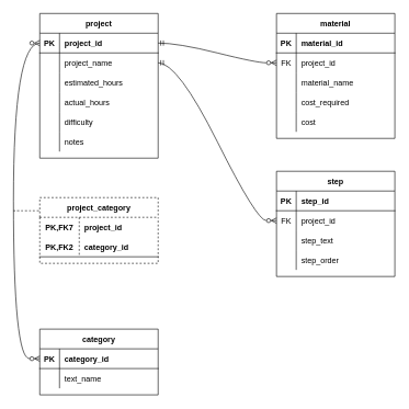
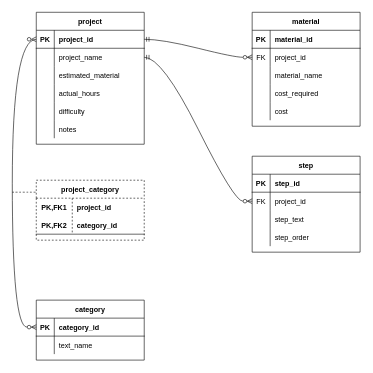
  <mxCell id="0" />
  <mxCell id="1" parent="0" />
  <mxCell id="2" value="material" style="shape=table;startSize=30;container=1;collapsible=1;childLayout=tableLayout;fixedRows=1;rowLines=0;fontStyle=1;align=center;resizeLast=1;" vertex="1" parent="1"><mxGeometry x="420" y="20" width="180" height="190" as="geometry" /></mxCell>
  <mxCell id="3" value="" style="shape=tableRow;horizontal=0;startSize=0;swimlaneHead=0;swimlaneBody=0;fillColor=none;collapsible=0;dropTarget=0;points=[[0,0.5],[1,0.5]];portConstraint=eastwest;top=0;left=0;right=0;bottom=1;" vertex="1" parent="2"><mxGeometry y="30" width="180" height="30" as="geometry" /></mxCell>
  <mxCell id="4" value="PK" style="shape=partialRectangle;connectable=0;fillColor=none;top=0;left=0;bottom=0;right=0;fontStyle=1;overflow=hidden;" vertex="1" parent="3"><mxGeometry width="30" height="30" as="geometry"><mxRectangle width="30" height="30" as="alternateBounds" /></mxGeometry></mxCell>
  <mxCell id="5" value="material_id" style="shape=partialRectangle;connectable=0;fillColor=none;top=0;left=0;bottom=0;right=0;align=left;spacingLeft=6;fontStyle=1;overflow=hidden;" vertex="1" parent="3"><mxGeometry x="30" width="150" height="30" as="geometry"><mxRectangle width="150" height="30" as="alternateBounds" /></mxGeometry></mxCell>
  <mxCell id="6" value="" style="shape=tableRow;horizontal=0;startSize=0;swimlaneHead=0;swimlaneBody=0;fillColor=none;collapsible=0;dropTarget=0;points=[[0,0.5],[1,0.5]];portConstraint=eastwest;top=0;left=0;right=0;bottom=0;" vertex="1" parent="2"><mxGeometry y="60" width="180" height="30" as="geometry" /></mxCell>
  <mxCell id="7" value="FK" style="shape=partialRectangle;connectable=0;fillColor=none;top=0;left=0;bottom=0;right=0;editable=1;overflow=hidden;" vertex="1" parent="6"><mxGeometry width="30" height="30" as="geometry"><mxRectangle width="30" height="30" as="alternateBounds" /></mxGeometry></mxCell>
  <mxCell id="8" value="project_id" style="shape=partialRectangle;connectable=0;fillColor=none;top=0;left=0;bottom=0;right=0;align=left;spacingLeft=6;overflow=hidden;" vertex="1" parent="6"><mxGeometry x="30" width="150" height="30" as="geometry"><mxRectangle width="150" height="30" as="alternateBounds" /></mxGeometry></mxCell>
  <mxCell id="9" value="" style="shape=tableRow;horizontal=0;startSize=0;swimlaneHead=0;swimlaneBody=0;fillColor=none;collapsible=0;dropTarget=0;points=[[0,0.5],[1,0.5]];portConstraint=eastwest;top=0;left=0;right=0;bottom=0;" vertex="1" parent="2"><mxGeometry y="90" width="180" height="30" as="geometry" /></mxCell>
  <mxCell id="10" value="" style="shape=partialRectangle;connectable=0;fillColor=none;top=0;left=0;bottom=0;right=0;editable=1;overflow=hidden;" vertex="1" parent="9"><mxGeometry width="30" height="30" as="geometry"><mxRectangle width="30" height="30" as="alternateBounds" /></mxGeometry></mxCell>
  <mxCell id="11" value="material_name" style="shape=partialRectangle;connectable=0;fillColor=none;top=0;left=0;bottom=0;right=0;align=left;spacingLeft=6;overflow=hidden;" vertex="1" parent="9"><mxGeometry x="30" width="150" height="30" as="geometry"><mxRectangle width="150" height="30" as="alternateBounds" /></mxGeometry></mxCell>
  <mxCell id="12" value="" style="shape=tableRow;horizontal=0;startSize=0;swimlaneHead=0;swimlaneBody=0;fillColor=none;collapsible=0;dropTarget=0;points=[[0,0.5],[1,0.5]];portConstraint=eastwest;top=0;left=0;right=0;bottom=0;" vertex="1" parent="2"><mxGeometry y="120" width="180" height="30" as="geometry" /></mxCell>
  <mxCell id="13" value="" style="shape=partialRectangle;connectable=0;fillColor=none;top=0;left=0;bottom=0;right=0;editable=1;overflow=hidden;" vertex="1" parent="12"><mxGeometry width="30" height="30" as="geometry"><mxRectangle width="30" height="30" as="alternateBounds" /></mxGeometry></mxCell>
  <mxCell id="14" value="cost_required" style="shape=partialRectangle;connectable=0;fillColor=none;top=0;left=0;bottom=0;right=0;align=left;spacingLeft=6;overflow=hidden;" vertex="1" parent="12"><mxGeometry x="30" width="150" height="30" as="geometry"><mxRectangle width="150" height="30" as="alternateBounds" /></mxGeometry></mxCell>
  <mxCell id="15" style="shape=tableRow;horizontal=0;startSize=0;swimlaneHead=0;swimlaneBody=0;fillColor=none;collapsible=0;dropTarget=0;points=[[0,0.5],[1,0.5]];portConstraint=eastwest;top=0;left=0;right=0;bottom=0;" vertex="1" parent="2"><mxGeometry y="150" width="180" height="30" as="geometry" /></mxCell>
  <mxCell id="16" style="shape=partialRectangle;connectable=0;fillColor=none;top=0;left=0;bottom=0;right=0;editable=1;overflow=hidden;" vertex="1" parent="15"><mxGeometry width="30" height="30" as="geometry"><mxRectangle width="30" height="30" as="alternateBounds" /></mxGeometry></mxCell>
  <mxCell id="17" value="cost" style="shape=partialRectangle;connectable=0;fillColor=none;top=0;left=0;bottom=0;right=0;align=left;spacingLeft=6;overflow=hidden;" vertex="1" parent="15"><mxGeometry x="30" width="150" height="30" as="geometry"><mxRectangle width="150" height="30" as="alternateBounds" /></mxGeometry></mxCell>
  <mxCell id="18" value="category" style="shape=table;startSize=30;container=1;collapsible=1;childLayout=tableLayout;fixedRows=1;rowLines=0;fontStyle=1;align=center;resizeLast=1;" vertex="1" parent="1"><mxGeometry x="60" y="500" width="180" height="100" as="geometry" /></mxCell>
  <mxCell id="19" value="" style="shape=tableRow;horizontal=0;startSize=0;swimlaneHead=0;swimlaneBody=0;fillColor=none;collapsible=0;dropTarget=0;points=[[0,0.5],[1,0.5]];portConstraint=eastwest;top=0;left=0;right=0;bottom=1;" vertex="1" parent="18"><mxGeometry y="30" width="180" height="30" as="geometry" /></mxCell>
  <mxCell id="20" value="PK" style="shape=partialRectangle;connectable=0;fillColor=none;top=0;left=0;bottom=0;right=0;fontStyle=1;overflow=hidden;" vertex="1" parent="19"><mxGeometry width="30" height="30" as="geometry"><mxRectangle width="30" height="30" as="alternateBounds" /></mxGeometry></mxCell>
  <mxCell id="21" value="category_id" style="shape=partialRectangle;connectable=0;fillColor=none;top=0;left=0;bottom=0;right=0;align=left;spacingLeft=6;fontStyle=1;overflow=hidden;" vertex="1" parent="19"><mxGeometry x="30" width="150" height="30" as="geometry"><mxRectangle width="150" height="30" as="alternateBounds" /></mxGeometry></mxCell>
  <mxCell id="22" value="" style="shape=tableRow;horizontal=0;startSize=0;swimlaneHead=0;swimlaneBody=0;fillColor=none;collapsible=0;dropTarget=0;points=[[0,0.5],[1,0.5]];portConstraint=eastwest;top=0;left=0;right=0;bottom=0;" vertex="1" parent="18"><mxGeometry y="60" width="180" height="30" as="geometry" /></mxCell>
  <mxCell id="23" value="" style="shape=partialRectangle;connectable=0;fillColor=none;top=0;left=0;bottom=0;right=0;editable=1;overflow=hidden;" vertex="1" parent="22"><mxGeometry width="30" height="30" as="geometry"><mxRectangle width="30" height="30" as="alternateBounds" /></mxGeometry></mxCell>
  <mxCell id="24" value="text_name" style="shape=partialRectangle;connectable=0;fillColor=none;top=0;left=0;bottom=0;right=0;align=left;spacingLeft=6;overflow=hidden;" vertex="1" parent="22"><mxGeometry x="30" width="150" height="30" as="geometry"><mxRectangle width="150" height="30" as="alternateBounds" /></mxGeometry></mxCell>
  <mxCell id="25" value="project" style="shape=table;startSize=30;container=1;collapsible=1;childLayout=tableLayout;fixedRows=1;rowLines=0;fontStyle=1;align=center;resizeLast=1;" vertex="1" parent="1"><mxGeometry x="60" y="20" width="180" height="220" as="geometry" /></mxCell>
  <mxCell id="26" value="" style="shape=tableRow;horizontal=0;startSize=0;swimlaneHead=0;swimlaneBody=0;fillColor=none;collapsible=0;dropTarget=0;points=[[0,0.5],[1,0.5]];portConstraint=eastwest;top=0;left=0;right=0;bottom=1;" vertex="1" parent="25"><mxGeometry y="30" width="180" height="30" as="geometry" /></mxCell>
  <mxCell id="27" value="PK" style="shape=partialRectangle;connectable=0;fillColor=none;top=0;left=0;bottom=0;right=0;fontStyle=1;overflow=hidden;" vertex="1" parent="26"><mxGeometry width="30" height="30" as="geometry"><mxRectangle width="30" height="30" as="alternateBounds" /></mxGeometry></mxCell>
  <mxCell id="28" value="project_id" style="shape=partialRectangle;connectable=0;fillColor=none;top=0;left=0;bottom=0;right=0;align=left;spacingLeft=6;fontStyle=1;overflow=hidden;" vertex="1" parent="26"><mxGeometry x="30" width="150" height="30" as="geometry"><mxRectangle width="150" height="30" as="alternateBounds" /></mxGeometry></mxCell>
  <mxCell id="29" value="" style="shape=tableRow;horizontal=0;startSize=0;swimlaneHead=0;swimlaneBody=0;fillColor=none;collapsible=0;dropTarget=0;points=[[0,0.5],[1,0.5]];portConstraint=eastwest;top=0;left=0;right=0;bottom=0;" vertex="1" parent="25"><mxGeometry y="60" width="180" height="30" as="geometry" /></mxCell>
  <mxCell id="30" value="" style="shape=partialRectangle;connectable=0;fillColor=none;top=0;left=0;bottom=0;right=0;editable=1;overflow=hidden;" vertex="1" parent="29"><mxGeometry width="30" height="30" as="geometry"><mxRectangle width="30" height="30" as="alternateBounds" /></mxGeometry></mxCell>
  <mxCell id="31" value="project_name    " style="shape=partialRectangle;connectable=0;fillColor=none;top=0;left=0;bottom=0;right=0;align=left;spacingLeft=6;overflow=hidden;" vertex="1" parent="29"><mxGeometry x="30" width="150" height="30" as="geometry"><mxRectangle width="150" height="30" as="alternateBounds" /></mxGeometry></mxCell>
  <mxCell id="32" value="" style="shape=tableRow;horizontal=0;startSize=0;swimlaneHead=0;swimlaneBody=0;fillColor=none;collapsible=0;dropTarget=0;points=[[0,0.5],[1,0.5]];portConstraint=eastwest;top=0;left=0;right=0;bottom=0;" vertex="1" parent="25"><mxGeometry y="90" width="180" height="30" as="geometry" /></mxCell>
  <mxCell id="33" value="" style="shape=partialRectangle;connectable=0;fillColor=none;top=0;left=0;bottom=0;right=0;editable=1;overflow=hidden;" vertex="1" parent="32"><mxGeometry width="30" height="30" as="geometry"><mxRectangle width="30" height="30" as="alternateBounds" /></mxGeometry></mxCell>
- <mxCell id="34" value="estimated_hours" style="shape=partialRectangle;connectable=0;fillColor=none;top=0;left=0;bottom=0;right=0;align=left;spacingLeft=6;overflow=hidden;" vertex="1" parent="32"><mxGeometry x="30" width="150" height="30" as="geometry"><mxRectangle width="150" height="30" as="alternateBounds" /></mxGeometry></mxCell>
+ <mxCell id="34" value="estimated_material" style="shape=partialRectangle;connectable=0;fillColor=none;top=0;left=0;bottom=0;right=0;align=left;spacingLeft=6;overflow=hidden;" vertex="1" parent="32"><mxGeometry x="30" width="150" height="30" as="geometry"><mxRectangle width="150" height="30" as="alternateBounds" /></mxGeometry></mxCell>
  <mxCell id="35" value="" style="shape=tableRow;horizontal=0;startSize=0;swimlaneHead=0;swimlaneBody=0;fillColor=none;collapsible=0;dropTarget=0;points=[[0,0.5],[1,0.5]];portConstraint=eastwest;top=0;left=0;right=0;bottom=0;" vertex="1" parent="25"><mxGeometry y="120" width="180" height="30" as="geometry" /></mxCell>
  <mxCell id="36" value="" style="shape=partialRectangle;connectable=0;fillColor=none;top=0;left=0;bottom=0;right=0;editable=1;overflow=hidden;" vertex="1" parent="35"><mxGeometry width="30" height="30" as="geometry"><mxRectangle width="30" height="30" as="alternateBounds" /></mxGeometry></mxCell>
  <mxCell id="37" value="actual_hours" style="shape=partialRectangle;connectable=0;fillColor=none;top=0;left=0;bottom=0;right=0;align=left;spacingLeft=6;overflow=hidden;" vertex="1" parent="35"><mxGeometry x="30" width="150" height="30" as="geometry"><mxRectangle width="150" height="30" as="alternateBounds" /></mxGeometry></mxCell>
  <mxCell id="38" style="shape=tableRow;horizontal=0;startSize=0;swimlaneHead=0;swimlaneBody=0;fillColor=none;collapsible=0;dropTarget=0;points=[[0,0.5],[1,0.5]];portConstraint=eastwest;top=0;left=0;right=0;bottom=0;" vertex="1" parent="25"><mxGeometry y="150" width="180" height="30" as="geometry" /></mxCell>
  <mxCell id="39" style="shape=partialRectangle;connectable=0;fillColor=none;top=0;left=0;bottom=0;right=0;editable=1;overflow=hidden;" vertex="1" parent="38"><mxGeometry width="30" height="30" as="geometry"><mxRectangle width="30" height="30" as="alternateBounds" /></mxGeometry></mxCell>
  <mxCell id="40" value="difficulty" style="shape=partialRectangle;connectable=0;fillColor=none;top=0;left=0;bottom=0;right=0;align=left;spacingLeft=6;overflow=hidden;" vertex="1" parent="38"><mxGeometry x="30" width="150" height="30" as="geometry"><mxRectangle width="150" height="30" as="alternateBounds" /></mxGeometry></mxCell>
  <mxCell id="41" style="shape=tableRow;horizontal=0;startSize=0;swimlaneHead=0;swimlaneBody=0;fillColor=none;collapsible=0;dropTarget=0;points=[[0,0.5],[1,0.5]];portConstraint=eastwest;top=0;left=0;right=0;bottom=0;" vertex="1" parent="25"><mxGeometry y="180" width="180" height="30" as="geometry" /></mxCell>
  <mxCell id="42" style="shape=partialRectangle;connectable=0;fillColor=none;top=0;left=0;bottom=0;right=0;editable=1;overflow=hidden;" vertex="1" parent="41"><mxGeometry width="30" height="30" as="geometry"><mxRectangle width="30" height="30" as="alternateBounds" /></mxGeometry></mxCell>
  <mxCell id="43" value="notes" style="shape=partialRectangle;connectable=0;fillColor=none;top=0;left=0;bottom=0;right=0;align=left;spacingLeft=6;overflow=hidden;" vertex="1" parent="41"><mxGeometry x="30" width="150" height="30" as="geometry"><mxRectangle width="150" height="30" as="alternateBounds" /></mxGeometry></mxCell>
  <mxCell id="44" value="step" style="shape=table;startSize=30;container=1;collapsible=1;childLayout=tableLayout;fixedRows=1;rowLines=0;fontStyle=1;align=center;resizeLast=1;" vertex="1" parent="1"><mxGeometry x="420" y="260" width="180" height="160" as="geometry" /></mxCell>
  <mxCell id="45" value="" style="shape=tableRow;horizontal=0;startSize=0;swimlaneHead=0;swimlaneBody=0;fillColor=none;collapsible=0;dropTarget=0;points=[[0,0.5],[1,0.5]];portConstraint=eastwest;top=0;left=0;right=0;bottom=1;" vertex="1" parent="44"><mxGeometry y="30" width="180" height="30" as="geometry" /></mxCell>
  <mxCell id="46" value="PK" style="shape=partialRectangle;connectable=0;fillColor=none;top=0;left=0;bottom=0;right=0;fontStyle=1;overflow=hidden;" vertex="1" parent="45"><mxGeometry width="30" height="30" as="geometry"><mxRectangle width="30" height="30" as="alternateBounds" /></mxGeometry></mxCell>
  <mxCell id="47" value="step_id" style="shape=partialRectangle;connectable=0;fillColor=none;top=0;left=0;bottom=0;right=0;align=left;spacingLeft=6;fontStyle=1;overflow=hidden;" vertex="1" parent="45"><mxGeometry x="30" width="150" height="30" as="geometry"><mxRectangle width="150" height="30" as="alternateBounds" /></mxGeometry></mxCell>
  <mxCell id="48" value="" style="shape=tableRow;horizontal=0;startSize=0;swimlaneHead=0;swimlaneBody=0;fillColor=none;collapsible=0;dropTarget=0;points=[[0,0.5],[1,0.5]];portConstraint=eastwest;top=0;left=0;right=0;bottom=0;" vertex="1" parent="44"><mxGeometry y="60" width="180" height="30" as="geometry" /></mxCell>
  <mxCell id="49" value="FK" style="shape=partialRectangle;connectable=0;fillColor=none;top=0;left=0;bottom=0;right=0;editable=1;overflow=hidden;" vertex="1" parent="48"><mxGeometry width="30" height="30" as="geometry"><mxRectangle width="30" height="30" as="alternateBounds" /></mxGeometry></mxCell>
  <mxCell id="50" value="project_id" style="shape=partialRectangle;connectable=0;fillColor=none;top=0;left=0;bottom=0;right=0;align=left;spacingLeft=6;overflow=hidden;" vertex="1" parent="48"><mxGeometry x="30" width="150" height="30" as="geometry"><mxRectangle width="150" height="30" as="alternateBounds" /></mxGeometry></mxCell>
  <mxCell id="51" value="" style="shape=tableRow;horizontal=0;startSize=0;swimlaneHead=0;swimlaneBody=0;fillColor=none;collapsible=0;dropTarget=0;points=[[0,0.5],[1,0.5]];portConstraint=eastwest;top=0;left=0;right=0;bottom=0;" vertex="1" parent="44"><mxGeometry y="90" width="180" height="30" as="geometry" /></mxCell>
  <mxCell id="52" value="" style="shape=partialRectangle;connectable=0;fillColor=none;top=0;left=0;bottom=0;right=0;editable=1;overflow=hidden;" vertex="1" parent="51"><mxGeometry width="30" height="30" as="geometry"><mxRectangle width="30" height="30" as="alternateBounds" /></mxGeometry></mxCell>
  <mxCell id="53" value="step_text" style="shape=partialRectangle;connectable=0;fillColor=none;top=0;left=0;bottom=0;right=0;align=left;spacingLeft=6;overflow=hidden;" vertex="1" parent="51"><mxGeometry x="30" width="150" height="30" as="geometry"><mxRectangle width="150" height="30" as="alternateBounds" /></mxGeometry></mxCell>
  <mxCell id="54" value="" style="shape=tableRow;horizontal=0;startSize=0;swimlaneHead=0;swimlaneBody=0;fillColor=none;collapsible=0;dropTarget=0;points=[[0,0.5],[1,0.5]];portConstraint=eastwest;top=0;left=0;right=0;bottom=0;" vertex="1" parent="44"><mxGeometry y="120" width="180" height="30" as="geometry" /></mxCell>
  <mxCell id="55" value="" style="shape=partialRectangle;connectable=0;fillColor=none;top=0;left=0;bottom=0;right=0;editable=1;overflow=hidden;" vertex="1" parent="54"><mxGeometry width="30" height="30" as="geometry"><mxRectangle width="30" height="30" as="alternateBounds" /></mxGeometry></mxCell>
  <mxCell id="56" value="step_order" style="shape=partialRectangle;connectable=0;fillColor=none;top=0;left=0;bottom=0;right=0;align=left;spacingLeft=6;overflow=hidden;" vertex="1" parent="54"><mxGeometry x="30" width="150" height="30" as="geometry"><mxRectangle width="150" height="30" as="alternateBounds" /></mxGeometry></mxCell>
  <mxCell id="57" value="project_category" style="shape=table;startSize=30;container=1;collapsible=1;childLayout=tableLayout;fixedRows=1;rowLines=0;fontStyle=1;align=center;resizeLast=1;dashed=1;" vertex="1" parent="1"><mxGeometry x="60" y="300" width="180" height="100" as="geometry" /></mxCell>
  <mxCell id="58" value="" style="shape=tableRow;horizontal=0;startSize=0;swimlaneHead=0;swimlaneBody=0;fillColor=none;collapsible=0;dropTarget=0;points=[[0,0.5],[1,0.5]];portConstraint=eastwest;top=0;left=0;right=0;bottom=0;" vertex="1" parent="57"><mxGeometry y="30" width="180" height="30" as="geometry" /></mxCell>
- <mxCell id="59" value="PK,FK7" style="shape=partialRectangle;connectable=0;fillColor=none;top=0;left=0;bottom=0;right=0;fontStyle=1;overflow=hidden;" vertex="1" parent="58"><mxGeometry width="60" height="30" as="geometry"><mxRectangle width="60" height="30" as="alternateBounds" /></mxGeometry></mxCell>
+ <mxCell id="59" value="PK,FK1" style="shape=partialRectangle;connectable=0;fillColor=none;top=0;left=0;bottom=0;right=0;fontStyle=1;overflow=hidden;" vertex="1" parent="58"><mxGeometry width="60" height="30" as="geometry"><mxRectangle width="60" height="30" as="alternateBounds" /></mxGeometry></mxCell>
  <mxCell id="60" value="project_id" style="shape=partialRectangle;connectable=0;fillColor=none;top=0;left=0;bottom=0;right=0;align=left;spacingLeft=6;fontStyle=1;overflow=hidden;" vertex="1" parent="58"><mxGeometry x="60" width="120" height="30" as="geometry"><mxRectangle width="120" height="30" as="alternateBounds" /></mxGeometry></mxCell>
  <mxCell id="61" value="" style="shape=tableRow;horizontal=0;startSize=0;swimlaneHead=0;swimlaneBody=0;fillColor=none;collapsible=0;dropTarget=0;points=[[0,0.5],[1,0.5]];portConstraint=eastwest;top=0;left=0;right=0;bottom=1;" vertex="1" parent="57"><mxGeometry y="60" width="180" height="30" as="geometry" /></mxCell>
  <mxCell id="62" value="PK,FK2" style="shape=partialRectangle;connectable=0;fillColor=none;top=0;left=0;bottom=0;right=0;fontStyle=1;overflow=hidden;" vertex="1" parent="61"><mxGeometry width="60" height="30" as="geometry"><mxRectangle width="60" height="30" as="alternateBounds" /></mxGeometry></mxCell>
  <mxCell id="63" value="category_id" style="shape=partialRectangle;connectable=0;fillColor=none;top=0;left=0;bottom=0;right=0;align=left;spacingLeft=6;fontStyle=1;overflow=hidden;" vertex="1" parent="61"><mxGeometry x="60" width="120" height="30" as="geometry"><mxRectangle width="120" height="30" as="alternateBounds" /></mxGeometry></mxCell>
  <mxCell id="64" value="" style="fontSize=12;html=1;endArrow=ERzeroToMany;endFill=1;rounded=0;exitX=0;exitY=0.5;exitDx=0;exitDy=0;edgeStyle=orthogonalEdgeStyle;curved=1;entryX=0;entryY=0.5;entryDx=0;entryDy=0;startArrow=ERzeroToMany;startFill=0;" edge="1" parent="1" source="19" target="26"><mxGeometry width="100" height="100" relative="1" as="geometry"><mxPoint x="310" y="430" as="sourcePoint" /><mxPoint x="40" y="60" as="targetPoint" /><Array as="points"><mxPoint x="20" y="545" /><mxPoint x="20" y="65" /></Array></mxGeometry></mxCell>
  <mxCell id="65" value="" style="edgeStyle=entityRelationEdgeStyle;fontSize=12;html=1;endArrow=ERzeroToMany;endFill=0;rounded=0;curved=1;exitX=1;exitY=0.5;exitDx=0;exitDy=0;entryX=0;entryY=0.5;entryDx=0;entryDy=0;startArrow=ERmandOne;startFill=0;" edge="1" parent="1" source="26" target="6"><mxGeometry width="100" height="100" relative="1" as="geometry"><mxPoint x="310" y="430" as="sourcePoint" /><mxPoint x="410" y="330" as="targetPoint" /></mxGeometry></mxCell>
  <mxCell id="66" value="" style="edgeStyle=entityRelationEdgeStyle;fontSize=12;html=1;endArrow=ERzeroToMany;endFill=0;rounded=0;curved=1;exitX=1;exitY=0.5;exitDx=0;exitDy=0;entryX=0;entryY=0.5;entryDx=0;entryDy=0;startArrow=ERmandOne;startFill=0;" edge="1" parent="1" source="29" target="48"><mxGeometry width="100" height="100" relative="1" as="geometry"><mxPoint x="310" y="430" as="sourcePoint" /><mxPoint x="410" y="330" as="targetPoint" /></mxGeometry></mxCell>
  <mxCell id="67" value="" style="endArrow=none;html=1;rounded=0;curved=1;dashed=1;" edge="1" parent="1"><mxGeometry relative="1" as="geometry"><mxPoint x="20" y="320" as="sourcePoint" /><mxPoint x="60" y="320" as="targetPoint" /></mxGeometry></mxCell>
